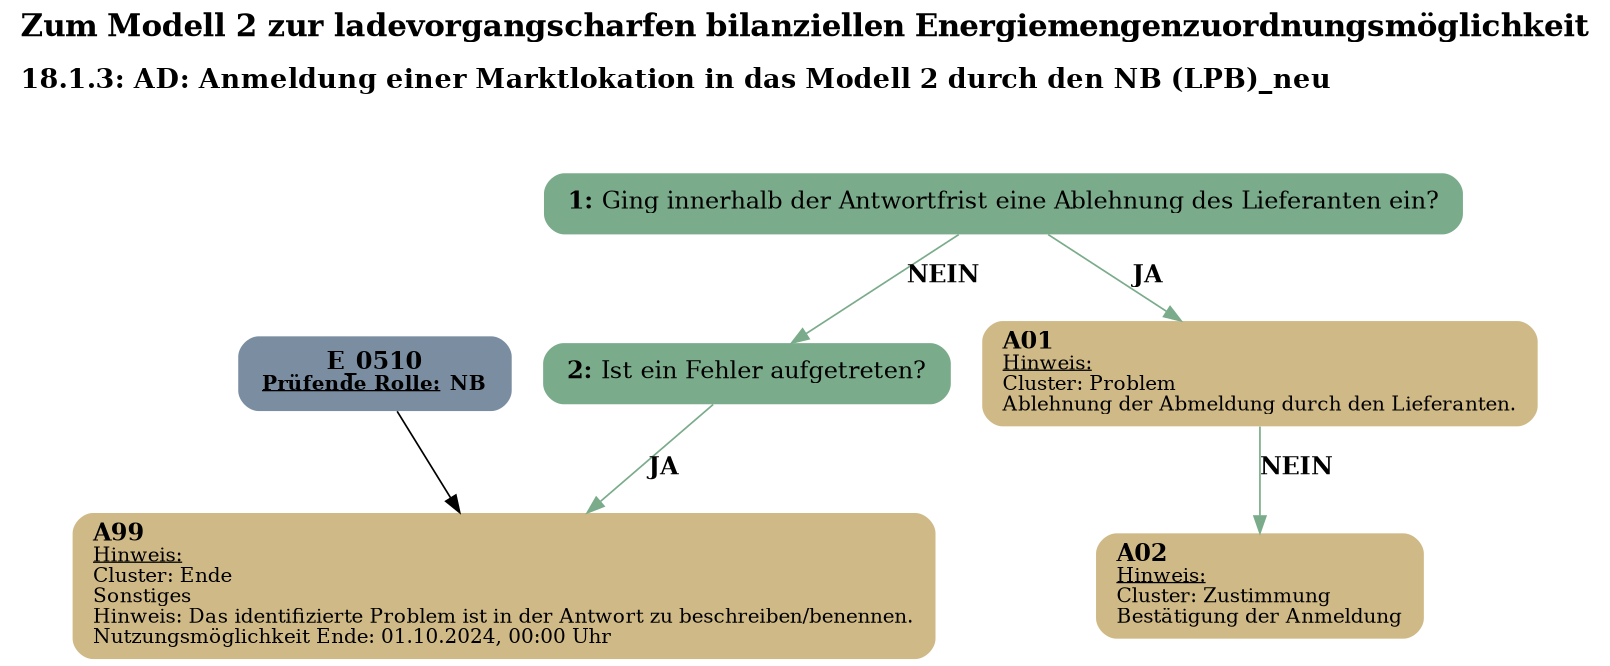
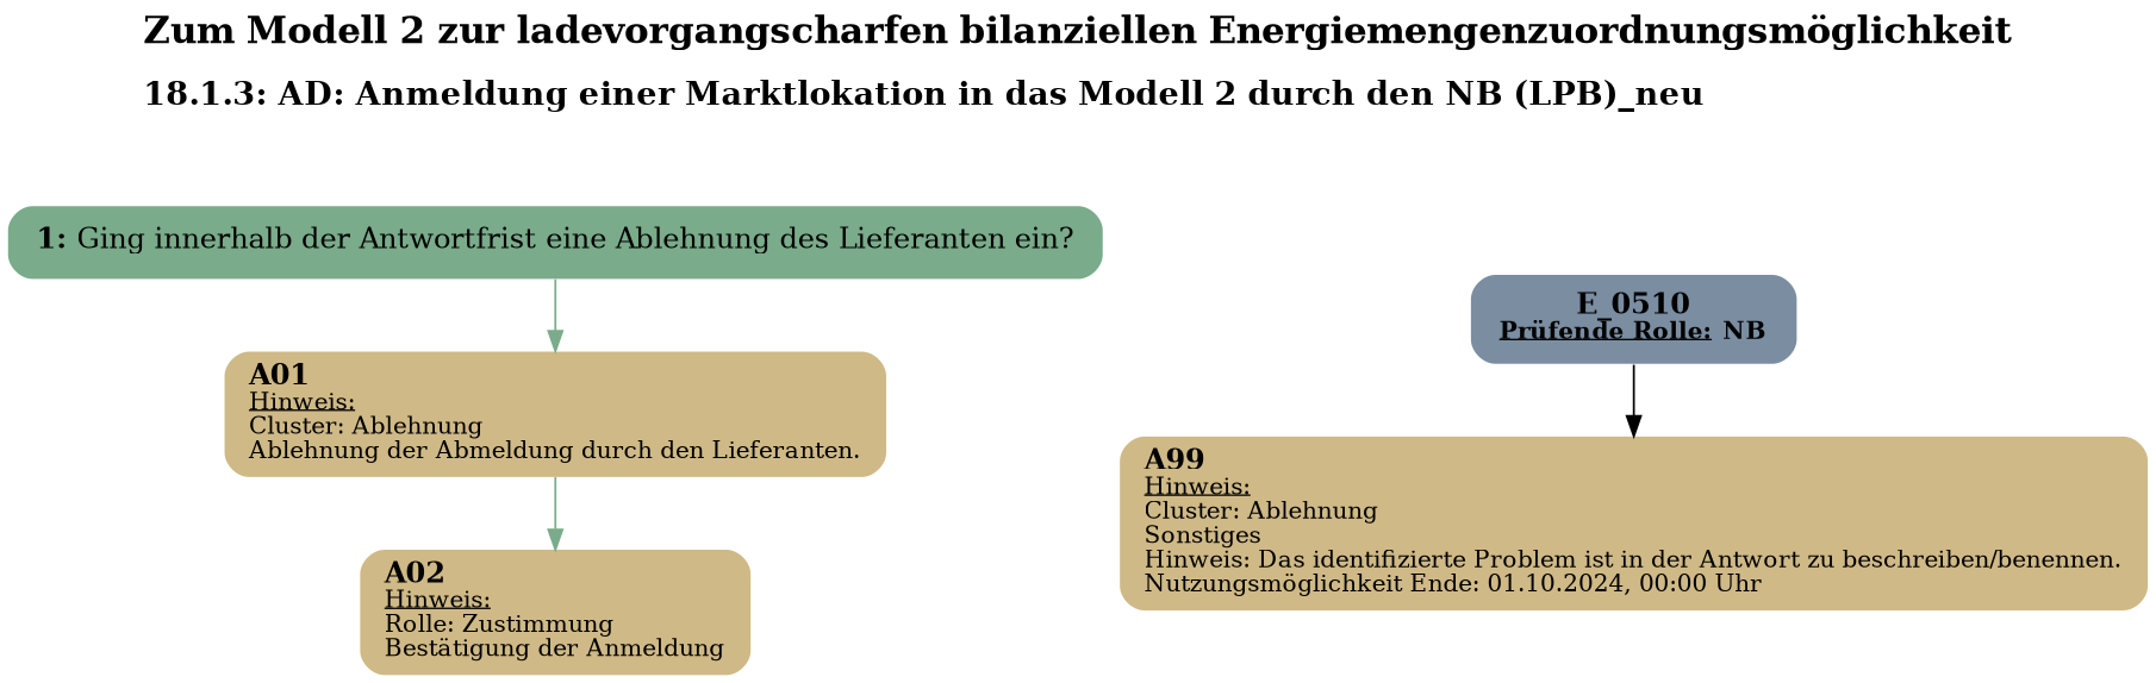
  digraph {
    concentrate=true
    label=<<B><FONT POINT-SIZE="18">Zum Modell 2 zur ladevorgangscharfen bilanziellen Energiemengenzuordnungsmöglichkeit</FONT></B><BR align="left"/><BR/><B><FONT POINT-SIZE="16">18.1.3: AD: Anmeldung einer Marktlokation in das Modell 2 durch den NB (LPB)_neu</FONT></B><BR align="left"/><BR/><BR/><BR/>>
    labelloc=t
    pack=true
    packmode=array
    rankdir=TB
    node [fillcolor="#cfb986" margin="0.2,0.12" penwidth=0.0 shape=box style="filled,rounded"]
    edge [color="#7aab8a"]
    n1 [fillcolor="#7a8da1" label=<<B>E_0510</B><BR align="center"/><FONT point-size="12"><B><U>Prüfende Rolle:</U> NB</B></FONT><BR align="center"/>>]
-   n2 [label=<<B>A99</B><BR align="left"/><FONT point-size="12"><U>Hinweis:</U><BR align="left"/>Cluster: Ende<BR align="left"/>Sonstiges<BR align="left"/>Hinweis: Das identifizierte Problem ist in der Antwort zu beschreiben/benennen.<BR align="left"/>Nutzungsmöglichkeit Ende: 01.10.2024, 00:00 Uhr<BR align="left"/></FONT>> margin="0.17,0.08"]
+   n2 [label=<<B>A99</B><BR align="left"/><FONT point-size="12"><U>Hinweis:</U><BR align="left"/>Cluster: Ablehnung<BR align="left"/>Sonstiges<BR align="left"/>Hinweis: Das identifizierte Problem ist in der Antwort zu beschreiben/benennen.<BR align="left"/>Nutzungsmöglichkeit Ende: 01.10.2024, 00:00 Uhr<BR align="left"/></FONT>> margin="0.17,0.08"]
    n3 [fillcolor="#7aab8a" label=<<B>1: </B>Ging innerhalb der Antwortfrist eine Ablehnung des Lieferanten ein?<BR align="left"/>>]
-   n4 [label=<<B>A01</B><BR align="left"/><FONT point-size="12"><U>Hinweis:</U><BR align="left"/>Cluster: Problem<BR align="left"/>Ablehnung der Abmeldung durch den Lieferanten.<BR align="left"/></FONT>> margin="0.17,0.08"]
-   n5 [fillcolor="#7aab8a" label=<<B>2: </B>Ist ein Fehler aufgetreten?<BR align="left"/>>]
-   n6 [label=<<B>A02</B><BR align="left"/><FONT point-size="12"><U>Hinweis:</U><BR align="left"/>Cluster: Zustimmung<BR align="left"/>Bestätigung der Anmeldung<BR align="left"/></FONT>> margin="0.17,0.08"]
+   n4 [label=<<B>A01</B><BR align="left"/><FONT point-size="12"><U>Hinweis:</U><BR align="left"/>Cluster: Ablehnung<BR align="left"/>Ablehnung der Abmeldung durch den Lieferanten.<BR align="left"/></FONT>> margin="0.17,0.08"]
+   n6 [label=<<B>A02</B><BR align="left"/><FONT point-size="12"><U>Hinweis:</U><BR align="left"/>Rolle: Zustimmung<BR align="left"/>Bestätigung der Anmeldung<BR align="left"/></FONT>> margin="0.17,0.08"]
    n1 -> n2 [color=""]
    n3 -> n4 [label=<<B>JA</B>>]
-   n3 -> n5 [label=<<B>NEIN</B>>]
    n4 -> n6 [label=<<B>NEIN</B>>]
-   n5 -> n2 [label=<<B>JA</B>>]
  }
